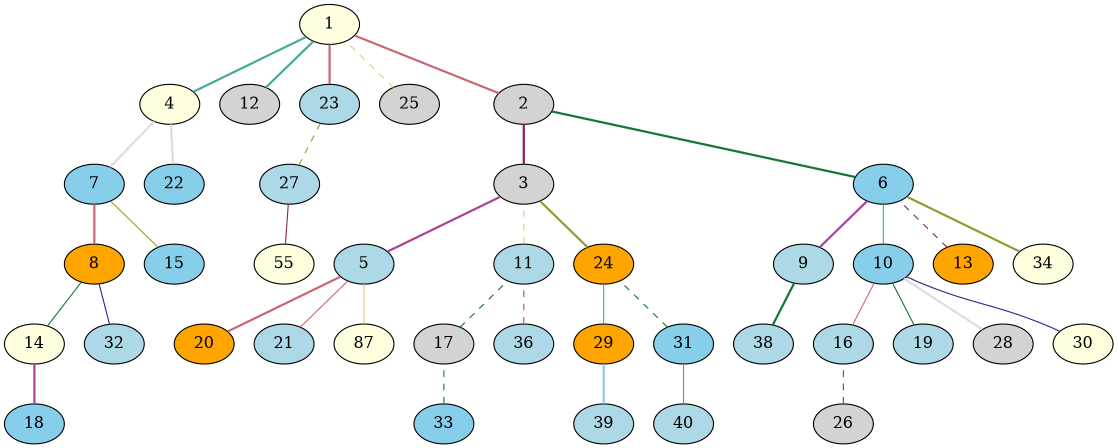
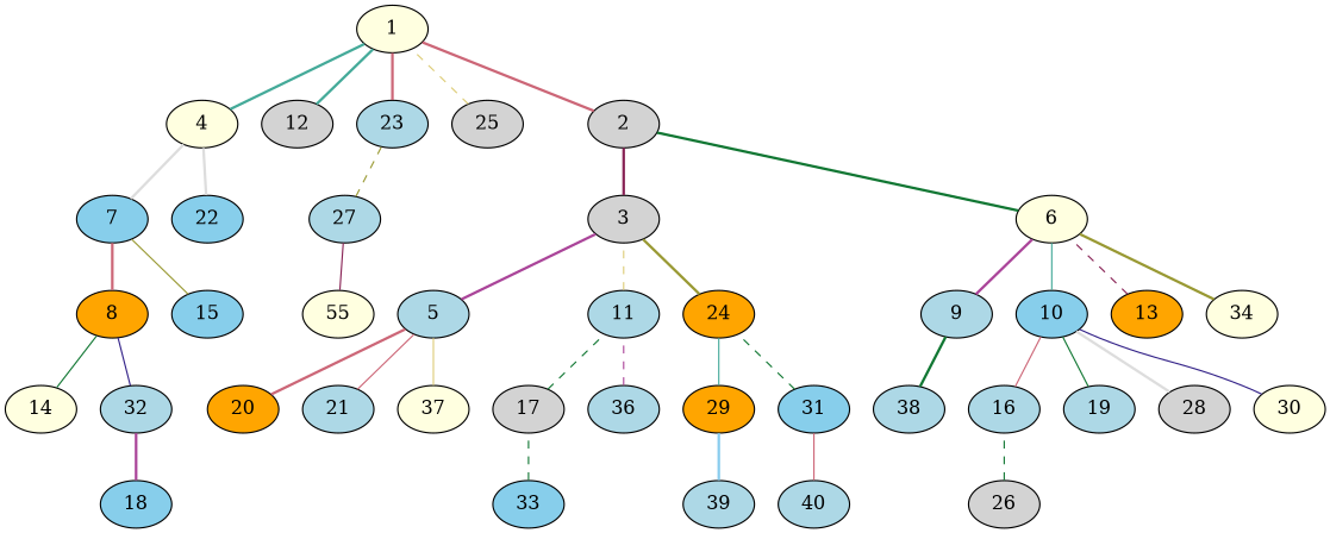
  graph {
    rankdir=BT
    node [fillcolor=lightblue style=filled]
    edge [color="#117733" style=bold]
    2 [fillcolor=lightgrey]
    1 [fillcolor=lightyellow]
    3 [fillcolor=lightgrey]
    4 [fillcolor=lightyellow]
    5
-   6 [fillcolor=skyblue]
+   6 [fillcolor=lightyellow]
    7 [fillcolor=skyblue]
    8 [fillcolor=orange]
    9
    10 [fillcolor=skyblue]
    11
    12 [fillcolor=lightgrey]
    13 [fillcolor=orange]
    14 [fillcolor=lightyellow]
    15 [fillcolor=skyblue]
    16
    17 [fillcolor=lightgrey]
    18 [fillcolor=skyblue]
    19
    20 [fillcolor=orange]
    21
    22 [fillcolor=skyblue]
    23
    24 [fillcolor=orange]
    25 [fillcolor=lightgrey]
    26 [fillcolor=lightgrey]
    27
    28 [fillcolor=lightgrey]
    29 [fillcolor=orange]
    30 [fillcolor=lightyellow]
    31 [fillcolor=skyblue]
    32
    33 [fillcolor=skyblue]
    34 [fillcolor=lightyellow]
    n35 [fillcolor=lightyellow label=55]
    36
-   37 [fillcolor=lightyellow label=87]
+   37 [fillcolor=lightyellow]
    38
    39
    40
    2 -- 1 [color="#CC6677"]
    3 -- 2 [color="#882255"]
    4 -- 1 [color="#44AA99"]
    5 -- 3 [color="#AA4499"]
    6 -- 2
    7 -- 4 [color="#DDDDDD"]
    8 -- 7 [color="#CC6677"]
    9 -- 6 [color="#AA4499"]
    10 -- 6 [color="#44AA99" style=solid]
    11 -- 3 [color="#DDCC77" style=dashed]
    12 -- 1 [color="#44AA99"]
    13 -- 6 [color="#882255" style=dashed]
    14 -- 8 [style=solid]
    15 -- 7 [color="#999933" style=solid]
    16 -- 10 [color="#CC6677" style=solid]
    17 -- 11 [style=dashed]
-   18 -- 14 [color="#AA4499"]
+   18 -- 32 [color="#AA4499"]
    19 -- 10 [style=solid]
    20 -- 5 [color="#CC6677"]
    21 -- 5 [color="#CC6677" style=solid]
    22 -- 4 [color="#DDDDDD"]
    23 -- 1 [color="#CC6677"]
    24 -- 3 [color="#999933"]
    25 -- 1 [color="#DDCC77" style=dashed]
    26 -- 16 [style=dashed]
    27 -- 23 [color="#999933" style=dashed]
    28 -- 10 [color="#DDDDDD"]
    29 -- 24 [color="#44AA99" style=solid]
    30 -- 10 [color="#332288" style=solid]
    31 -- 24 [style=dashed]
    32 -- 8 [color="#332288" style=solid]
    33 -- 17 [style=dashed]
    34 -- 6 [color="#999933"]
    n35 -- 27 [color="#882255" style=solid]
    36 -- 11 [color="#AA4499" style=dashed]
    37 -- 5 [color="#DDCC77" style=solid]
    38 -- 9
    39 -- 29 [color="#88CCEE"]
    40 -- 31 [color="#CC6677" style=solid]
  }
